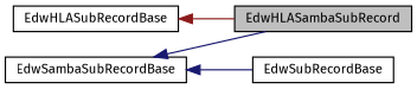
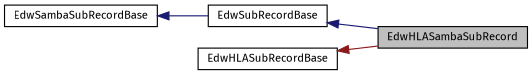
  digraph {
    fontname="Fira Sans"
    rankdir=LR
    node [color=black fillcolor=white fontname="Fira Sans" fontsize=10 shape=record style=filled]
    edge [color=midnightblue dir=back fontname="Fira Sans" fontsize=10 labelfontname=FreeSans labelfontsize=10 style=solid]
    n1 [fillcolor=grey75 fontcolor=black height=0.2 label=EdwHLASambaSubRecord width=0.4]
    n2 [height=0.2 label=EdwSambaSubRecordBase width=0.4]
    n3 [height=0.2 label=EdwSubRecordBase width=0.4]
    n4 [height=0.2 label=EdwHLASubRecordBase width=0.4]
-   n2 -> n1
+   n3 -> n1
    n2 -> n3
    n4 -> n1 [color=firebrick4]
  }
